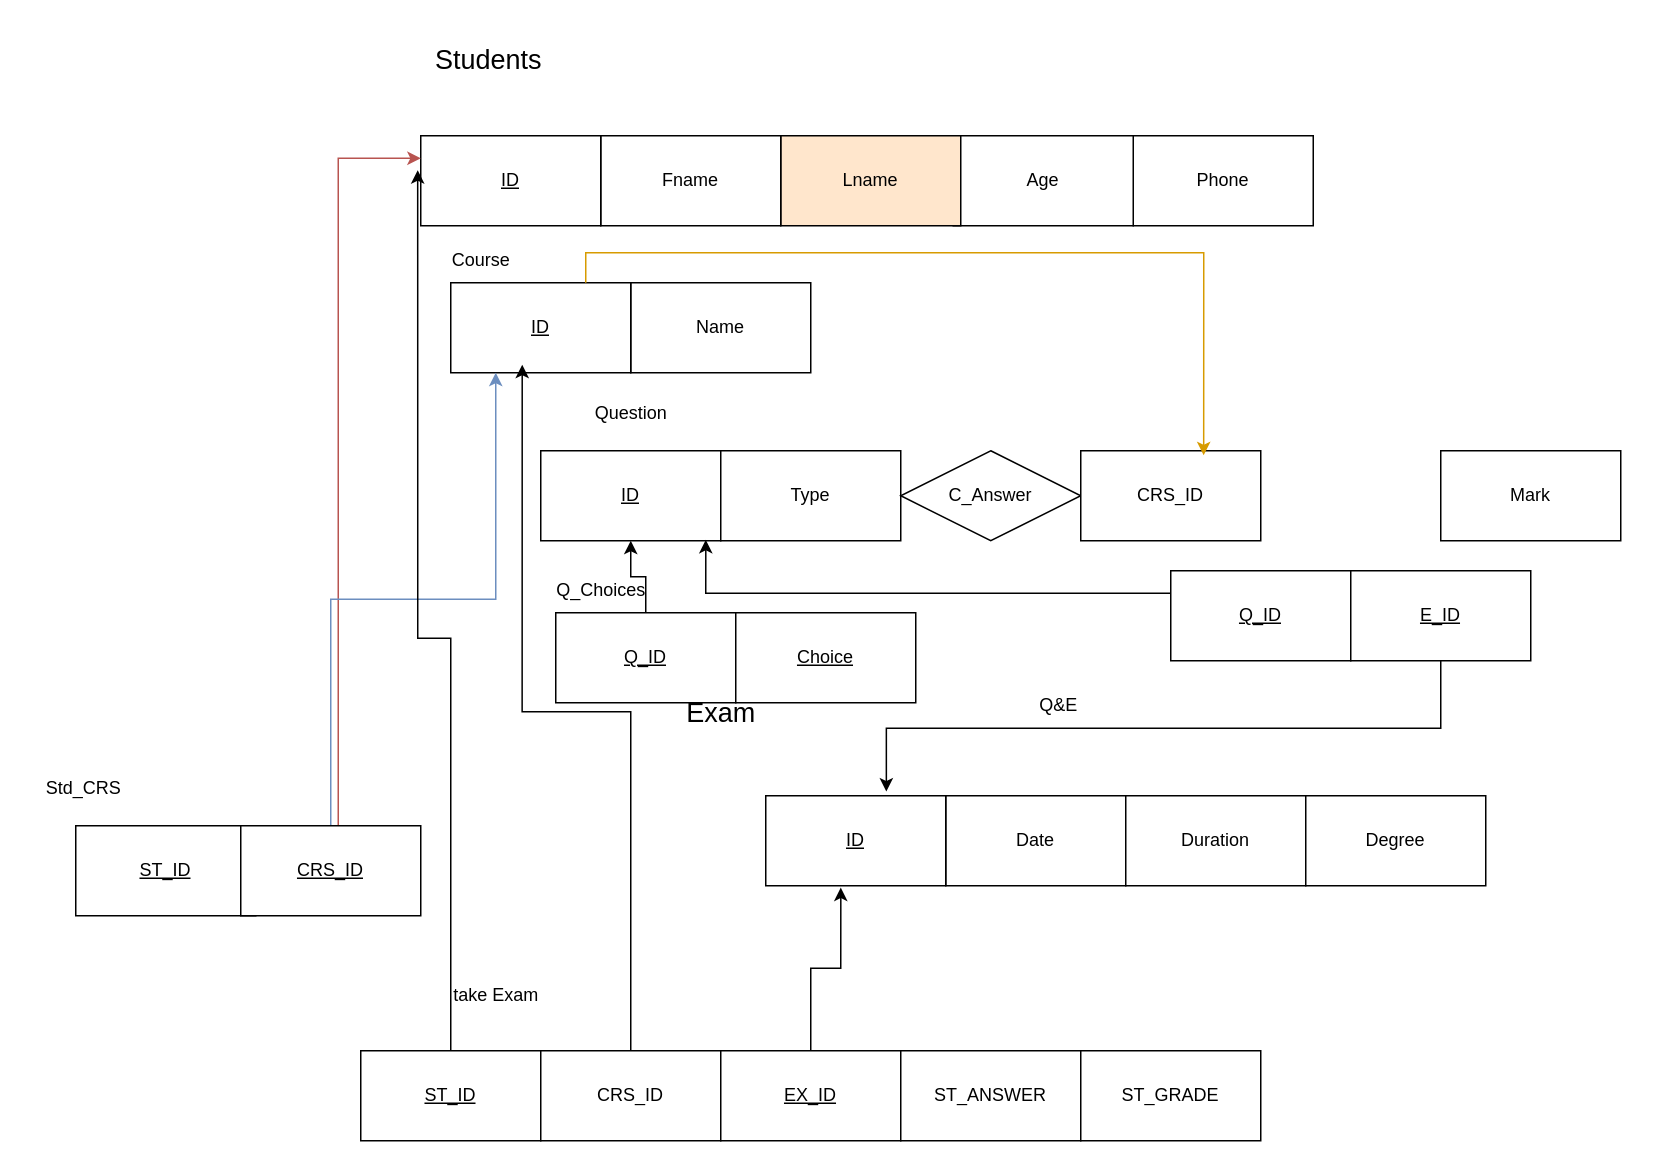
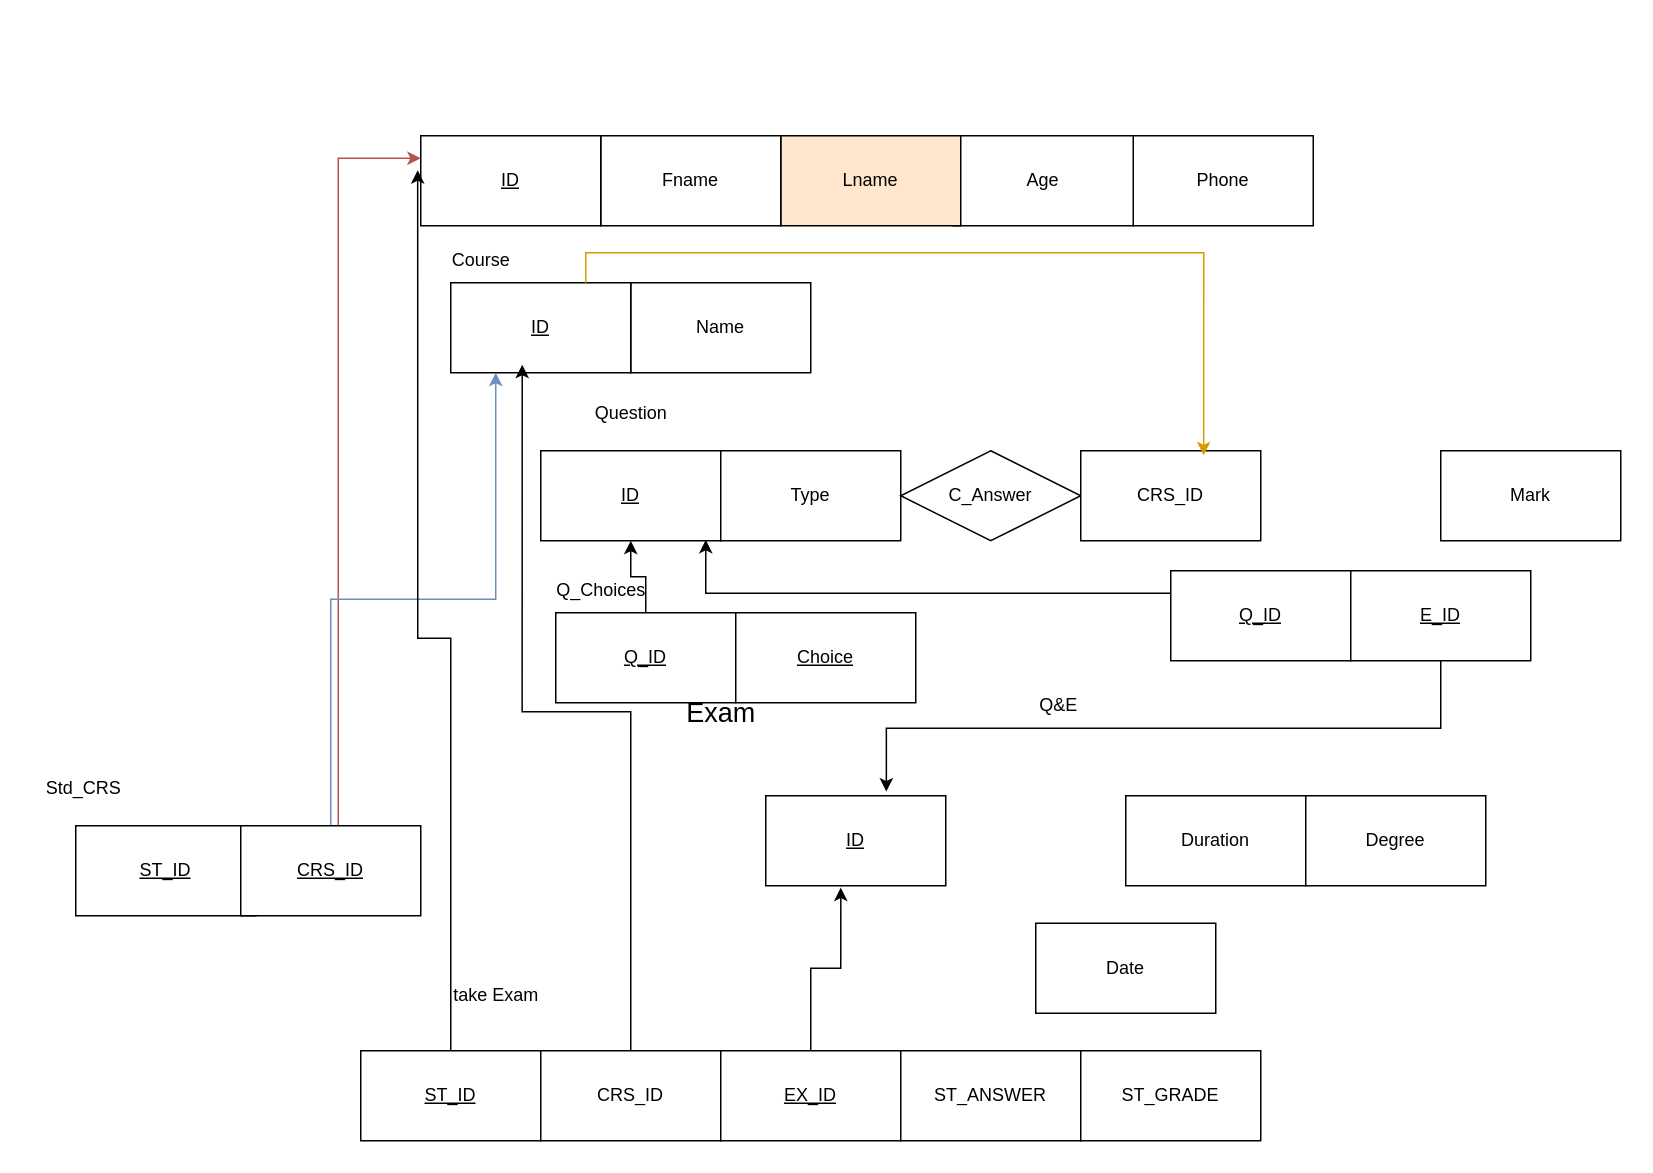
  <mxCell id="0" />
  <mxCell id="1" parent="0" />
- <mxCell id="2" value="&lt;font style=&quot;font-size: 18px;&quot;&gt;Students&lt;/font&gt;" style="text;html=1;align=center;verticalAlign=middle;resizable=0;points=[];autosize=1;strokeColor=none;fillColor=none;" vertex="1" parent="1"><mxGeometry x="280" y="20" width="90" height="40" as="geometry" /></mxCell>
  <mxCell id="3" value="Name" style="rounded=0;whiteSpace=wrap;html=1;" vertex="1" parent="1"><mxGeometry x="420" y="188" width="120" height="60" as="geometry" /></mxCell>
  <mxCell id="4" value="&lt;u&gt;ID&lt;/u&gt;" style="rounded=0;whiteSpace=wrap;html=1;" vertex="1" parent="1"><mxGeometry x="300" y="188" width="120" height="60" as="geometry" /></mxCell>
  <mxCell id="5" value="Phone" style="rounded=0;whiteSpace=wrap;html=1;" vertex="1" parent="1"><mxGeometry x="755" y="90" width="120" height="60" as="geometry" /></mxCell>
  <mxCell id="6" value="Age" style="rounded=0;whiteSpace=wrap;html=1;" vertex="1" parent="1"><mxGeometry x="635" y="90" width="120" height="60" as="geometry" /></mxCell>
  <mxCell id="7" value="Lname" style="rounded=0;whiteSpace=wrap;html=1;fillColor=#ffe6cc;" vertex="1" parent="1"><mxGeometry x="520" y="90" width="120" height="60" as="geometry" /></mxCell>
  <mxCell id="8" value="Fname" style="rounded=0;whiteSpace=wrap;html=1;" vertex="1" parent="1"><mxGeometry x="400" y="90" width="120" height="60" as="geometry" /></mxCell>
  <mxCell id="9" value="&lt;u&gt;ID&lt;/u&gt;" style="rounded=0;whiteSpace=wrap;html=1;" vertex="1" parent="1"><mxGeometry x="280" y="90" width="120" height="60" as="geometry" /></mxCell>
  <mxCell id="10" value="Course" style="text;html=1;align=center;verticalAlign=middle;resizable=0;points=[];autosize=1;strokeColor=none;fillColor=none;" vertex="1" parent="1"><mxGeometry x="290" y="158" width="60" height="30" as="geometry" /></mxCell>
  <mxCell id="11" value="&lt;u&gt;ID&lt;/u&gt;" style="rounded=0;whiteSpace=wrap;html=1;" vertex="1" parent="1"><mxGeometry x="360" y="300" width="120" height="60" as="geometry" /></mxCell>
  <mxCell id="12" value="Type" style="rounded=0;whiteSpace=wrap;html=1;" vertex="1" parent="1"><mxGeometry x="480" y="300" width="120" height="60" as="geometry" /></mxCell>
  <mxCell id="13" value="C_Answer" style="rhombus;whiteSpace=wrap;html=1;" vertex="1" parent="1"><mxGeometry x="600" y="300" width="120" height="60" as="geometry" /></mxCell>
  <mxCell id="14" value="Question" style="text;html=1;align=center;verticalAlign=middle;resizable=0;points=[];autosize=1;strokeColor=none;fillColor=none;" vertex="1" parent="1"><mxGeometry x="385" y="260" width="70" height="30" as="geometry" /></mxCell>
- <mxCell id="15" value="Date" style="rounded=0;whiteSpace=wrap;html=1;" vertex="1" parent="1"><mxGeometry x="630" y="530" width="120" height="60" as="geometry" /></mxCell>
+ <mxCell id="15" value="Date" style="rounded=0;whiteSpace=wrap;html=1;" vertex="1" parent="1"><mxGeometry x="690" y="615" width="120" height="60" as="geometry" /></mxCell>
  <mxCell id="16" value="&lt;u&gt;ID&lt;/u&gt;" style="rounded=0;whiteSpace=wrap;html=1;" vertex="1" parent="1"><mxGeometry x="510" y="530" width="120" height="60" as="geometry" /></mxCell>
  <mxCell id="17" value="Duration" style="rounded=0;whiteSpace=wrap;html=1;" vertex="1" parent="1"><mxGeometry x="750" y="530" width="120" height="60" as="geometry" /></mxCell>
  <mxCell id="18" value="Degree" style="rounded=0;whiteSpace=wrap;html=1;" vertex="1" parent="1"><mxGeometry x="870" y="530" width="120" height="60" as="geometry" /></mxCell>
  <mxCell id="19" value="&lt;font style=&quot;font-size: 18px;&quot;&gt;Exam&lt;/font&gt;" style="text;html=1;align=center;verticalAlign=middle;resizable=0;points=[];autosize=1;strokeColor=none;fillColor=none;" vertex="1" parent="1"><mxGeometry x="445" y="455" width="70" height="40" as="geometry" /></mxCell>
  <mxCell id="20" style="edgeStyle=orthogonalEdgeStyle;rounded=0;orthogonalLoop=1;jettySize=auto;html=1;entryX=0;entryY=0.25;entryDx=0;entryDy=0;fillColor=#f8cecc;strokeColor=#b85450;" edge="1" parent="1" source="21" target="9"><mxGeometry relative="1" as="geometry"><mxPoint x="240" y="97" as="targetPoint" /></mxGeometry></mxCell>
  <mxCell id="21" value="&lt;u&gt;ST_ID&lt;/u&gt;" style="rounded=0;whiteSpace=wrap;html=1;" vertex="1" parent="1"><mxGeometry x="50" y="550" width="120" height="60" as="geometry" /></mxCell>
  <mxCell id="22" style="edgeStyle=orthogonalEdgeStyle;rounded=0;orthogonalLoop=1;jettySize=auto;html=1;exitX=0.5;exitY=0;exitDx=0;exitDy=0;entryX=0.25;entryY=1;entryDx=0;entryDy=0;fillColor=#dae8fc;strokeColor=#6c8ebf;" edge="1" parent="1" source="23" target="4"><mxGeometry relative="1" as="geometry" /></mxCell>
  <mxCell id="23" value="&lt;u&gt;CRS_ID&lt;/u&gt;" style="rounded=0;whiteSpace=wrap;html=1;" vertex="1" parent="1"><mxGeometry x="160" y="550" width="120" height="60" as="geometry" /></mxCell>
  <mxCell id="24" value="Std_CRS" style="text;html=1;align=center;verticalAlign=middle;resizable=0;points=[];autosize=1;strokeColor=none;fillColor=none;" vertex="1" parent="1"><mxGeometry x="20" y="510" width="70" height="30" as="geometry" /></mxCell>
  <mxCell id="25" value="CRS_ID" style="rounded=0;whiteSpace=wrap;html=1;" vertex="1" parent="1"><mxGeometry x="720" y="300" width="120" height="60" as="geometry" /></mxCell>
  <mxCell id="26" style="edgeStyle=orthogonalEdgeStyle;rounded=0;orthogonalLoop=1;jettySize=auto;html=1;exitX=0.75;exitY=0;exitDx=0;exitDy=0;entryX=0.683;entryY=0.05;entryDx=0;entryDy=0;entryPerimeter=0;fillColor=#ffe6cc;strokeColor=#d79b00;" edge="1" parent="1" source="4" target="25"><mxGeometry relative="1" as="geometry" /></mxCell>
  <mxCell id="27" value="&lt;u&gt;ST_ID&lt;/u&gt;" style="rounded=0;whiteSpace=wrap;html=1;" vertex="1" parent="1"><mxGeometry x="240" y="700" width="120" height="60" as="geometry" /></mxCell>
  <mxCell id="28" value="CRS_ID" style="rounded=0;whiteSpace=wrap;html=1;" vertex="1" parent="1"><mxGeometry x="360" y="700" width="120" height="60" as="geometry" /></mxCell>
  <mxCell id="29" value="&lt;u&gt;EX_ID&lt;/u&gt;" style="rounded=0;whiteSpace=wrap;html=1;" vertex="1" parent="1"><mxGeometry x="480" y="700" width="120" height="60" as="geometry" /></mxCell>
  <mxCell id="30" value="ST_ANSWER" style="rounded=0;whiteSpace=wrap;html=1;" vertex="1" parent="1"><mxGeometry x="600" y="700" width="120" height="60" as="geometry" /></mxCell>
  <mxCell id="31" style="edgeStyle=orthogonalEdgeStyle;rounded=0;orthogonalLoop=1;jettySize=auto;html=1;entryX=-0.017;entryY=0.383;entryDx=0;entryDy=0;entryPerimeter=0;" edge="1" parent="1" source="27" target="9"><mxGeometry relative="1" as="geometry" /></mxCell>
  <mxCell id="32" style="edgeStyle=orthogonalEdgeStyle;rounded=0;orthogonalLoop=1;jettySize=auto;html=1;entryX=0.397;entryY=0.91;entryDx=0;entryDy=0;entryPerimeter=0;" edge="1" parent="1" source="28" target="4"><mxGeometry relative="1" as="geometry" /></mxCell>
  <mxCell id="33" style="edgeStyle=orthogonalEdgeStyle;rounded=0;orthogonalLoop=1;jettySize=auto;html=1;entryX=0.417;entryY=1.02;entryDx=0;entryDy=0;entryPerimeter=0;" edge="1" parent="1" source="29" target="16"><mxGeometry relative="1" as="geometry" /></mxCell>
  <mxCell id="34" style="edgeStyle=orthogonalEdgeStyle;rounded=0;orthogonalLoop=1;jettySize=auto;html=1;entryX=0.5;entryY=1;entryDx=0;entryDy=0;" edge="1" parent="1" source="35" target="11"><mxGeometry relative="1" as="geometry" /></mxCell>
  <mxCell id="35" value="&lt;u&gt;Q_ID&lt;/u&gt;" style="rounded=0;whiteSpace=wrap;html=1;" vertex="1" parent="1"><mxGeometry x="370" y="408" width="120" height="60" as="geometry" /></mxCell>
  <mxCell id="36" value="&lt;u&gt;Choice&lt;/u&gt;" style="rounded=0;whiteSpace=wrap;html=1;" vertex="1" parent="1"><mxGeometry x="490" y="408" width="120" height="60" as="geometry" /></mxCell>
  <mxCell id="37" value="Q_Choices" style="text;html=1;align=center;verticalAlign=middle;resizable=0;points=[];autosize=1;strokeColor=none;fillColor=none;" vertex="1" parent="1"><mxGeometry x="360" y="378" width="80" height="30" as="geometry" /></mxCell>
  <mxCell id="38" value="take Exam" style="text;html=1;align=center;verticalAlign=middle;resizable=0;points=[];autosize=1;strokeColor=none;fillColor=none;" vertex="1" parent="1"><mxGeometry x="290" y="648" width="80" height="30" as="geometry" /></mxCell>
  <mxCell id="39" value="ST_GRADE" style="rounded=0;whiteSpace=wrap;html=1;" vertex="1" parent="1"><mxGeometry x="720" y="700" width="120" height="60" as="geometry" /></mxCell>
  <mxCell id="40" value="Mark" style="rounded=0;whiteSpace=wrap;html=1;" vertex="1" parent="1"><mxGeometry x="960" y="300" width="120" height="60" as="geometry" /></mxCell>
  <mxCell id="41" value="&lt;u&gt;Q_ID&lt;/u&gt;" style="rounded=0;whiteSpace=wrap;html=1;" vertex="1" parent="1"><mxGeometry x="780" y="380" width="120" height="60" as="geometry" /></mxCell>
  <mxCell id="42" value="&lt;u&gt;E_ID&lt;/u&gt;" style="rounded=0;whiteSpace=wrap;html=1;" vertex="1" parent="1"><mxGeometry x="900" y="380" width="120" height="60" as="geometry" /></mxCell>
  <mxCell id="43" value="Q&amp;amp;E" style="text;html=1;align=center;verticalAlign=middle;resizable=0;points=[];autosize=1;strokeColor=none;fillColor=none;" vertex="1" parent="1"><mxGeometry x="680" y="455" width="50" height="30" as="geometry" /></mxCell>
  <mxCell id="44" style="edgeStyle=orthogonalEdgeStyle;rounded=0;orthogonalLoop=1;jettySize=auto;html=1;exitX=0.5;exitY=1;exitDx=0;exitDy=0;entryX=0.67;entryY=-0.047;entryDx=0;entryDy=0;entryPerimeter=0;" edge="1" parent="1" source="42" target="16"><mxGeometry relative="1" as="geometry" /></mxCell>
  <mxCell id="45" style="edgeStyle=orthogonalEdgeStyle;rounded=0;orthogonalLoop=1;jettySize=auto;html=1;exitX=0;exitY=0.25;exitDx=0;exitDy=0;entryX=0.917;entryY=0.99;entryDx=0;entryDy=0;entryPerimeter=0;" edge="1" parent="1" source="41" target="11"><mxGeometry relative="1" as="geometry" /></mxCell>
